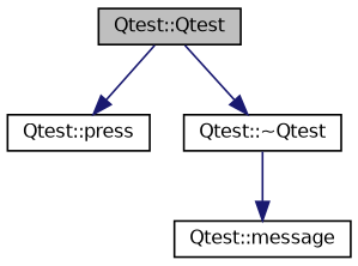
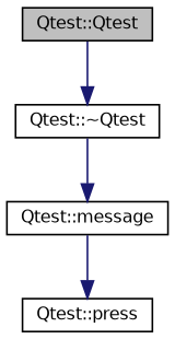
  digraph {
    rankdir=TB
    node [color=black fillcolor=white fontname=Helvetica fontsize=10 shape=record style=filled]
    edge [color=midnightblue fontname=Helvetica fontsize=10 labelfontname=Helvetica labelfontsize=10 style=solid]
    n1 [fillcolor=grey75 fontcolor=black height=0.2 label="Qtest::Qtest" width=0.4]
    n2 [height=0.2 label="Qtest::press" width=0.4]
    n3 [height=0.2 label="Qtest::~Qtest" width=0.4]
    n4 [height=0.2 label="Qtest::message" width=0.4]
-   n1 -> n2
+   n4 -> n2
    n1 -> n3
    n3 -> n4
  }
